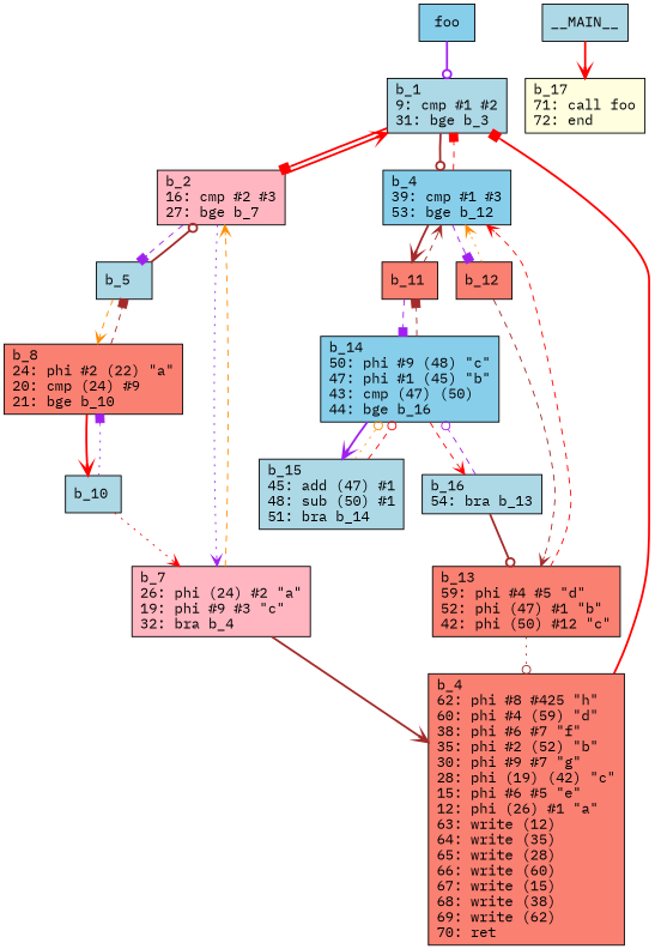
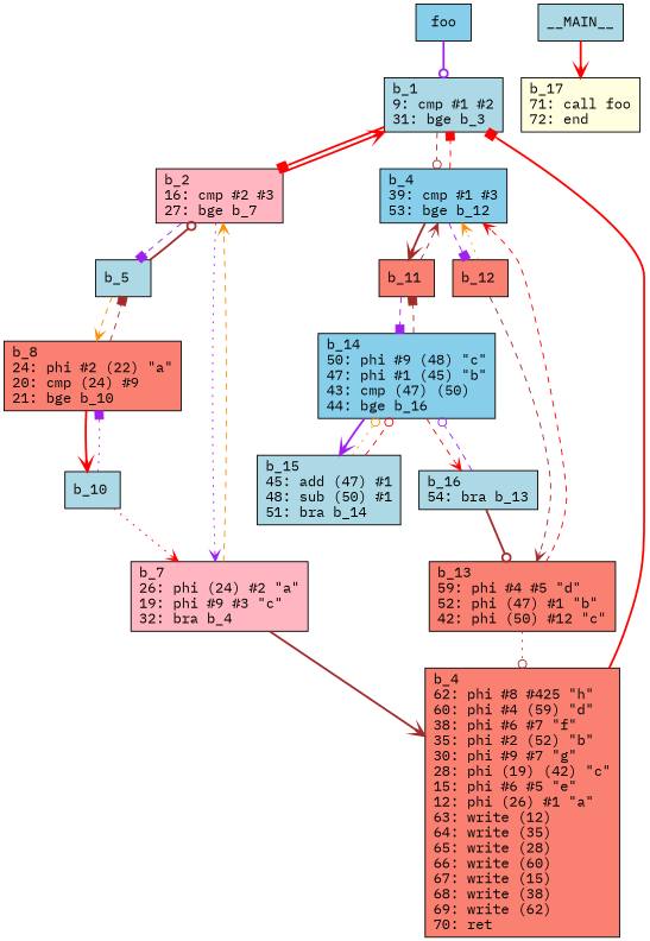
  digraph {
    fontname="IBM Plex Mono"
    node [fillcolor=lightblue fontname="IBM Plex Mono" shape=box style=filled]
    edge [arrowhead=vee color=red fontname="IBM Plex Mono" style=dashed]
    n1 [label="b_1\l9: cmp #1 #2\l31: bge b_3\l"]
    n2 [fillcolor=lightpink label="b_2\l16: cmp #2 #3\l27: bge b_7\l"]
    n3 [fillcolor=skyblue label="b_4\l39: cmp #1 #3\l53: bge b_12\l"]
    foo [fillcolor=skyblue]
    n5 [label="b_5\l"]
    n6 [fillcolor=lightpink label="b_7\l26: phi (24) #2 \"a\"\l19: phi #9 #3 \"c\"\l32: bra b_4\l"]
    n7 [fillcolor=salmon label="b_11\l"]
    n8 [fillcolor=salmon label="b_12\l"]
    n9 [fillcolor=salmon label="b_8\l24: phi #2 (22) \"a\"\l20: cmp (24) #9\l21: bge b_10\l"]
    n10 [fillcolor=salmon label="b_4\l62: phi #8 #425 \"h\"\l60: phi #4 (59) \"d\"\l38: phi #6 #7 \"f\"\l35: phi #2 (52) \"b\"\l30: phi #9 #7 \"g\"\l28: phi (19) (42) \"c\"\l15: phi #6 #5 \"e\"\l12: phi (26) #1 \"a\"\l63: write (12)\l64: write (35)\l65: write (28)\l66: write (60)\l67: write (15)\l68: write (38)\l69: write (62)\l70: ret \l"]
    n11 [label="b_10\l"]
    n12 [fillcolor=skyblue label="b_14\l50: phi #9 (48) \"c\"\l47: phi #1 (45) \"b\"\l43: cmp (47) (50)\l44: bge b_16\l"]
    n13 [fillcolor=salmon label="b_13\l59: phi #4 #5 \"d\"\l52: phi (47) #1 \"b\"\l42: phi (50) #12 \"c\"\l"]
    n14 [label="b_15\l45: add (47) #1\l48: sub (50) #1\l51: bra b_14\l"]
    n15 [label="b_16\l54: bra b_13\l"]
    n16 [fillcolor=lightyellow label="b_17\l71: call foo\l72: end\l"]
    __MAIN__
    n1 -> n2 [arrowhead=box style=bold]
-   n1 -> n3 [arrowhead=odot color=brown style=bold]
+   n1 -> n3 [arrowhead=odot color=brown]
    n2 -> n1 [style=bold]
    n2 -> n5 [arrowhead=box color=purple]
    n2 -> n6 [color=purple style=dotted]
    n3 -> n1 [arrowhead=box]
    n3 -> n7 [color=brown style=bold]
    n3 -> n8 [arrowhead=box color=purple]
    foo -> n1 [arrowhead=odot color=purple style=bold]
    n5 -> n2 [arrowhead=odot color=brown style=bold]
    n5 -> n9 [color=darkorange]
    n6 -> n2 [color=darkorange]
    n6 -> n10 [color=brown style=bold]
    n7 -> n3 [color=brown]
    n7 -> n12 [arrowhead=box color=purple]
    n8 -> n3 [color=darkorange style=dotted]
    n8 -> n13 [color=brown]
    n9 -> n5 [arrowhead=box color=brown]
    n9 -> n11 [style=bold]
    n10 -> n1 [arrowhead=box style=bold]
    n11 -> n6 [style=dotted]
    n11 -> n9 [arrowhead=box color=purple style=dotted]
    n12 -> n7 [arrowhead=box color=brown]
    n12 -> n14 [color=purple style=bold]
    n12 -> n15
    n13 -> n3
    n13 -> n10 [arrowhead=odot color=brown style=dotted]
    n14 -> n12 [arrowhead=odot color=darkorange style=dotted]
    n14 -> n12 [arrowhead=odot]
    n15 -> n12 [arrowhead=odot color=purple]
    n15 -> n13 [arrowhead=odot color=brown style=bold]
    __MAIN__ -> n16 [style=bold]
  }
